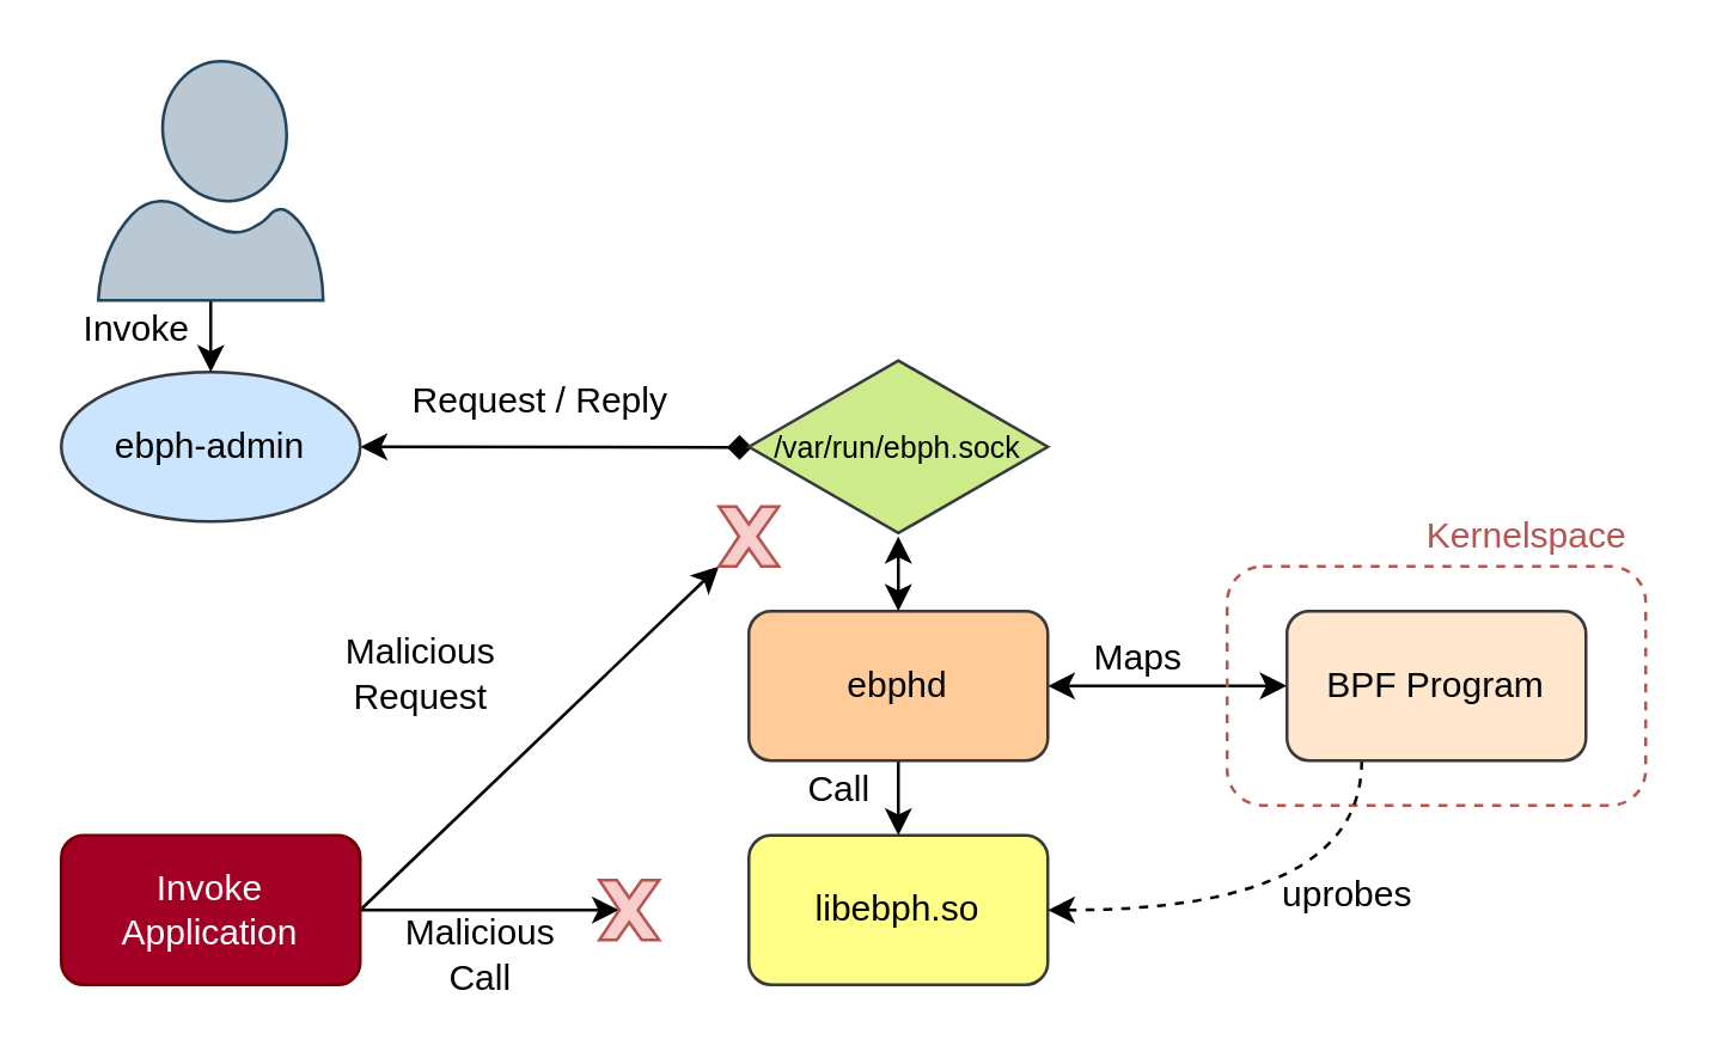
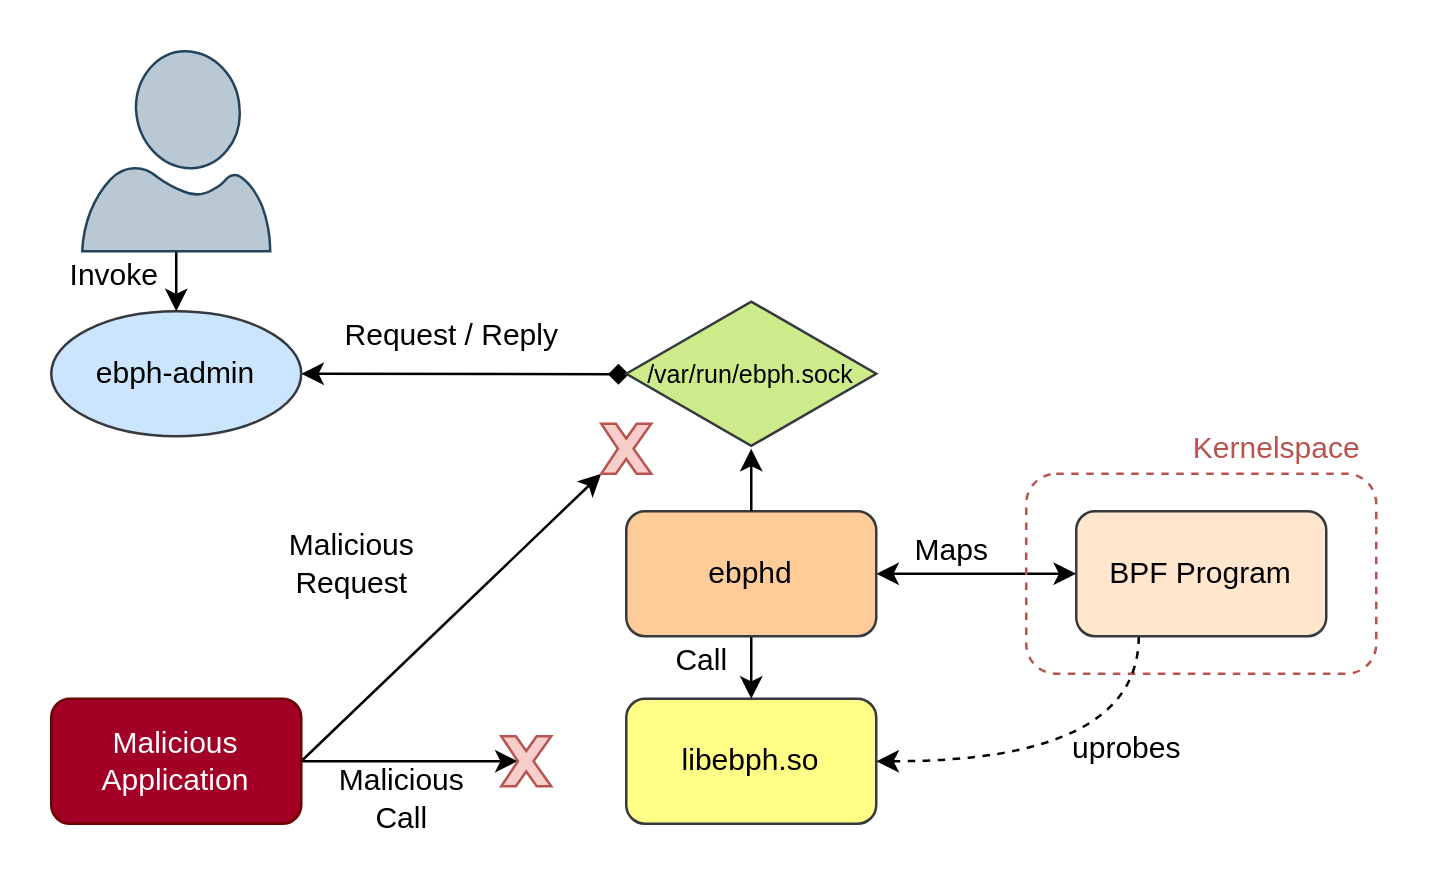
  <mxCell id="0" />
  <mxCell id="1" parent="0" />
  <mxCell id="2" style="edgeStyle=orthogonalEdgeStyle;curved=1;rounded=0;orthogonalLoop=1;jettySize=auto;html=1;exitX=1;exitY=0.5;exitDx=0;exitDy=0;entryX=0.011;entryY=0.503;entryDx=0;entryDy=0;entryPerimeter=0;startArrow=classic;startFill=1;fontSize=10;fontColor=#000000;endArrow=diamond;" edge="1" parent="1" source="3" target="24"><mxGeometry relative="1" as="geometry" /></mxCell>
  <mxCell id="3" value="ebph-admin" style="ellipse;whiteSpace=wrap;html=1;fillColor=#cce5ff;strokeColor=#36393d;" vertex="1" parent="1"><mxGeometry x="20" y="124" width="100" height="50" as="geometry" /></mxCell>
  <mxCell id="4" style="edgeStyle=orthogonalEdgeStyle;curved=1;rounded=0;orthogonalLoop=1;jettySize=auto;html=1;startArrow=none;startFill=0;fontColor=#000000;" edge="1" parent="1" source="5" target="3"><mxGeometry relative="1" as="geometry" /></mxCell>
  <mxCell id="5" value="" style="aspect=fixed;pointerEvents=1;shadow=0;dashed=0;html=1;strokeColor=#23445d;labelPosition=center;verticalLabelPosition=bottom;verticalAlign=top;align=center;fillColor=#bac8d3;shape=mxgraph.azure.user;" vertex="1" parent="1"><mxGeometry x="32.4" y="20" width="75.2" height="80" as="geometry" /></mxCell>
  <mxCell id="6" value="libebph.so" style="rounded=1;whiteSpace=wrap;html=1;fillColor=#ffff88;strokeColor=#36393d;" vertex="1" parent="1"><mxGeometry x="250" y="279" width="100" height="50" as="geometry" /></mxCell>
  <mxCell id="7" style="edgeStyle=orthogonalEdgeStyle;rounded=0;orthogonalLoop=1;jettySize=auto;html=1;exitX=0.5;exitY=1;exitDx=0;exitDy=0;entryX=0.5;entryY=0;entryDx=0;entryDy=0;" edge="1" parent="1" source="9" target="6"><mxGeometry relative="1" as="geometry" /></mxCell>
  <mxCell id="8" style="edgeStyle=orthogonalEdgeStyle;curved=1;rounded=0;orthogonalLoop=1;jettySize=auto;html=1;exitX=1;exitY=0.5;exitDx=0;exitDy=0;entryX=0;entryY=0.5;entryDx=0;entryDy=0;fontColor=#000000;startArrow=classic;startFill=1;" edge="1" parent="1" source="9" target="12"><mxGeometry relative="1" as="geometry" /></mxCell>
  <mxCell id="9" value="ebphd" style="rounded=1;whiteSpace=wrap;html=1;fillColor=#ffcc99;strokeColor=#36393d;" vertex="1" parent="1"><mxGeometry x="250" y="204" width="100" height="50" as="geometry" /></mxCell>
  <mxCell id="10" value="" style="rounded=1;whiteSpace=wrap;html=1;fillColor=none;strokeColor=#b85450;dashed=1;" vertex="1" parent="1"><mxGeometry x="410" y="189" width="140" height="80" as="geometry" /></mxCell>
  <mxCell id="11" style="edgeStyle=orthogonalEdgeStyle;rounded=0;orthogonalLoop=1;jettySize=auto;html=1;exitX=0.25;exitY=1;exitDx=0;exitDy=0;entryX=1;entryY=0.5;entryDx=0;entryDy=0;fontColor=#000000;dashed=1;curved=1;" edge="1" parent="1" source="12" target="6"><mxGeometry relative="1" as="geometry" /></mxCell>
  <mxCell id="12" value="BPF Program" style="rounded=1;whiteSpace=wrap;html=1;fillColor=#ffe6cc;strokeColor=#36393d;" vertex="1" parent="1"><mxGeometry x="430" y="204" width="100" height="50" as="geometry" /></mxCell>
  <mxCell id="13" value="Kernelspace" style="text;html=1;align=center;verticalAlign=middle;resizable=0;points=[];autosize=1;fontColor=#B85450;" vertex="1" parent="1"><mxGeometry x="470" y="169" width="80" height="20" as="geometry" /></mxCell>
  <mxCell id="14" value="Invoke" style="text;html=1;align=center;verticalAlign=middle;resizable=0;points=[];autosize=1;fontColor=#000000;" vertex="1" parent="1"><mxGeometry x="20" y="100" width="50" height="20" as="geometry" /></mxCell>
  <mxCell id="15" value="Request / Reply" style="text;html=1;align=center;verticalAlign=middle;resizable=0;points=[];autosize=1;fontColor=#000000;" vertex="1" parent="1"><mxGeometry x="130" y="124" width="100" height="20" as="geometry" /></mxCell>
  <mxCell id="16" value="Call" style="text;html=1;align=center;verticalAlign=middle;resizable=0;points=[];autosize=1;fontColor=#000000;" vertex="1" parent="1"><mxGeometry x="260" y="254" width="40" height="20" as="geometry" /></mxCell>
  <mxCell id="17" value="uprobes" style="text;html=1;align=center;verticalAlign=middle;resizable=0;points=[];autosize=1;fontColor=#000000;" vertex="1" parent="1"><mxGeometry x="420" y="289" width="60" height="20" as="geometry" /></mxCell>
  <mxCell id="18" value="Maps" style="text;html=1;align=center;verticalAlign=middle;resizable=0;points=[];autosize=1;fontColor=#000000;" vertex="1" parent="1"><mxGeometry x="360" y="210" width="40" height="20" as="geometry" /></mxCell>
  <mxCell id="19" style="edgeStyle=orthogonalEdgeStyle;curved=1;rounded=0;orthogonalLoop=1;jettySize=auto;html=1;exitX=1;exitY=0.5;exitDx=0;exitDy=0;startArrow=none;startFill=0;fontColor=#000000;entryX=0.33;entryY=0.5;entryDx=0;entryDy=0;entryPerimeter=0;" edge="1" parent="1" source="21" target="22"><mxGeometry relative="1" as="geometry"><mxPoint x="160" y="304.065" as="targetPoint" /></mxGeometry></mxCell>
  <mxCell id="20" style="rounded=0;orthogonalLoop=1;jettySize=auto;html=1;exitX=1;exitY=0.5;exitDx=0;exitDy=0;startArrow=none;startFill=0;fontSize=10;fontColor=#000000;entryX=0;entryY=1;entryDx=0;entryDy=0;entryPerimeter=0;" edge="1" parent="1" source="21" target="25"><mxGeometry relative="1" as="geometry"><mxPoint x="240" y="189" as="targetPoint" /></mxGeometry></mxCell>
- <mxCell id="21" value="Invoke&lt;br&gt;Application" style="rounded=1;whiteSpace=wrap;html=1;fillColor=#a20025;strokeColor=#6F0000;fontColor=#ffffff;" vertex="1" parent="1"><mxGeometry x="20" y="279" width="100" height="50" as="geometry" /></mxCell>
+ <mxCell id="21" value="Malicious&lt;br&gt;Application" style="rounded=1;whiteSpace=wrap;html=1;fillColor=#a20025;strokeColor=#6F0000;fontColor=#ffffff;" vertex="1" parent="1"><mxGeometry x="20" y="279" width="100" height="50" as="geometry" /></mxCell>
  <mxCell id="22" value="" style="verticalLabelPosition=bottom;verticalAlign=top;html=1;shape=mxgraph.basic.x;strokeColor=#b85450;fillColor=#f8cecc;" vertex="1" parent="1"><mxGeometry x="200" y="294" width="20" height="20" as="geometry" /></mxCell>
- <mxCell id="23" style="edgeStyle=orthogonalEdgeStyle;curved=1;rounded=0;orthogonalLoop=1;jettySize=auto;html=1;entryX=0.5;entryY=0;entryDx=0;entryDy=0;startArrow=classic;startFill=1;fontSize=10;fontColor=#000000;" edge="1" parent="1" source="24" target="9"><mxGeometry relative="1" as="geometry" /></mxCell>
+ <mxCell id="23" style="edgeStyle=orthogonalEdgeStyle;curved=1;rounded=0;orthogonalLoop=1;jettySize=auto;html=1;entryX=0.5;entryY=0;entryDx=0;entryDy=0;startArrow=classic;startFill=1;fontSize=10;fontColor=#000000;endArrow=none;" edge="1" parent="1" source="24" target="9"><mxGeometry relative="1" as="geometry" /></mxCell>
  <mxCell id="24" value="/var/run/ebph.sock" style="html=1;whiteSpace=wrap;aspect=fixed;shape=isoRectangle;fontSize=10;fillColor=#cdeb8b;strokeColor=#36393d;" vertex="1" parent="1"><mxGeometry x="250" y="119" width="100" height="60" as="geometry" /></mxCell>
  <mxCell id="25" value="" style="verticalLabelPosition=bottom;verticalAlign=top;html=1;shape=mxgraph.basic.x;strokeColor=#b85450;fillColor=#f8cecc;" vertex="1" parent="1"><mxGeometry x="240" y="169" width="20" height="20" as="geometry" /></mxCell>
  <mxCell id="26" value="Malicious&lt;br style=&quot;font-size: 12px;&quot;&gt;Request" style="text;html=1;align=center;verticalAlign=middle;resizable=0;points=[];autosize=1;fontSize=12;fontColor=#000000;" vertex="1" parent="1"><mxGeometry x="105" y="210" width="70" height="30" as="geometry" /></mxCell>
  <mxCell id="27" value="Malicious&lt;br&gt;Call" style="text;html=1;align=center;verticalAlign=middle;resizable=0;points=[];autosize=1;fontSize=12;fontColor=#000000;" vertex="1" parent="1"><mxGeometry x="125" y="304" width="70" height="30" as="geometry" /></mxCell>
